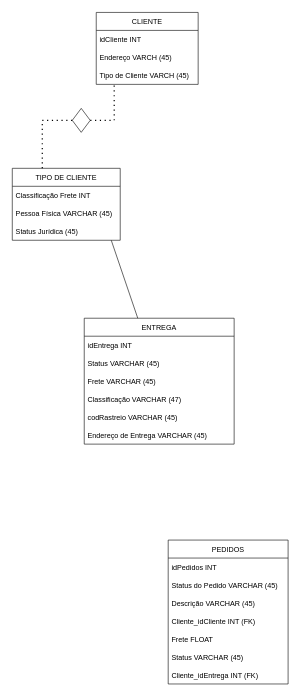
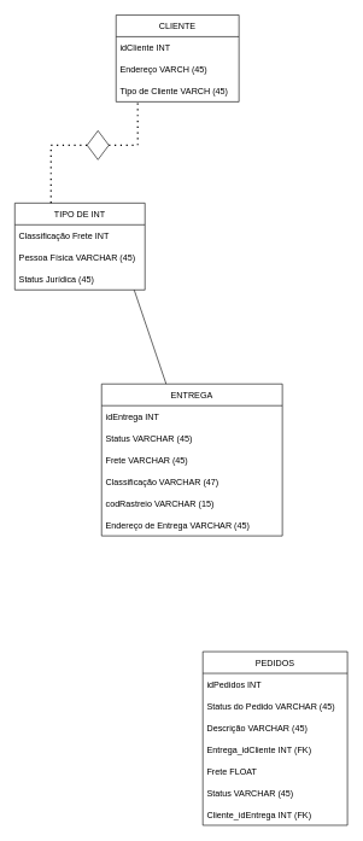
  <mxCell id="0" />
  <mxCell id="1" parent="0" />
  <mxCell id="2" value="CLIENTE" style="swimlane;fontStyle=0;childLayout=stackLayout;horizontal=1;startSize=30;horizontalStack=0;resizeParent=1;resizeParentMax=0;resizeLast=0;collapsible=1;marginBottom=0;" vertex="1" parent="1"><mxGeometry x="160" y="20" width="170" height="120" as="geometry" /></mxCell>
  <mxCell id="3" value="idCliente INT" style="text;strokeColor=none;fillColor=none;align=left;verticalAlign=middle;spacingLeft=4;spacingRight=4;overflow=hidden;points=[[0,0.5],[1,0.5]];portConstraint=eastwest;rotatable=0;" vertex="1" parent="2"><mxGeometry y="30" width="170" height="30" as="geometry" /></mxCell>
  <mxCell id="4" value="Endereço VARCH (45)" style="text;strokeColor=none;fillColor=none;align=left;verticalAlign=middle;spacingLeft=4;spacingRight=4;overflow=hidden;points=[[0,0.5],[1,0.5]];portConstraint=eastwest;rotatable=0;" vertex="1" parent="2"><mxGeometry y="60" width="170" height="30" as="geometry" /></mxCell>
  <mxCell id="5" value="Tipo de Cliente VARCH (45)" style="text;strokeColor=none;fillColor=none;align=left;verticalAlign=middle;spacingLeft=4;spacingRight=4;overflow=hidden;points=[[0,0.5],[1,0.5]];portConstraint=eastwest;rotatable=0;" vertex="1" parent="2"><mxGeometry y="90" width="170" height="30" as="geometry" /></mxCell>
- <mxCell id="6" value="TIPO DE CLIENTE" style="swimlane;fontStyle=0;childLayout=stackLayout;horizontal=1;startSize=30;horizontalStack=0;resizeParent=1;resizeParentMax=0;resizeLast=0;collapsible=1;marginBottom=0;" vertex="1" parent="1"><mxGeometry x="20" y="280" width="180" height="120" as="geometry" /></mxCell>
+ <mxCell id="6" value="TIPO DE INT" style="swimlane;fontStyle=0;childLayout=stackLayout;horizontal=1;startSize=30;horizontalStack=0;resizeParent=1;resizeParentMax=0;resizeLast=0;collapsible=1;marginBottom=0;" vertex="1" parent="1"><mxGeometry x="20" y="280" width="180" height="120" as="geometry" /></mxCell>
  <mxCell id="7" value="Classificação Frete INT" style="text;strokeColor=none;fillColor=none;align=left;verticalAlign=middle;spacingLeft=4;spacingRight=4;overflow=hidden;points=[[0,0.5],[1,0.5]];portConstraint=eastwest;rotatable=0;" vertex="1" parent="6"><mxGeometry y="30" width="180" height="30" as="geometry" /></mxCell>
  <mxCell id="8" value="Pessoa Física VARCHAR (45)" style="text;strokeColor=none;fillColor=none;align=left;verticalAlign=middle;spacingLeft=4;spacingRight=4;overflow=hidden;points=[[0,0.5],[1,0.5]];portConstraint=eastwest;rotatable=0;" vertex="1" parent="6"><mxGeometry y="60" width="180" height="30" as="geometry" /></mxCell>
  <mxCell id="9" value="Status Jurídica (45)" style="text;strokeColor=none;fillColor=none;align=left;verticalAlign=middle;spacingLeft=4;spacingRight=4;overflow=hidden;points=[[0,0.5],[1,0.5]];portConstraint=eastwest;rotatable=0;" vertex="1" parent="6"><mxGeometry y="90" width="180" height="30" as="geometry" /></mxCell>
  <mxCell id="10" value="" style="rhombus;whiteSpace=wrap;html=1;" vertex="1" parent="1"><mxGeometry x="120" y="180" width="30" height="40" as="geometry" /></mxCell>
  <mxCell id="11" value="" style="endArrow=none;dashed=1;html=1;dashPattern=1 3;strokeWidth=2;rounded=0;entryX=0.176;entryY=1.067;entryDx=0;entryDy=0;entryPerimeter=0;exitX=1;exitY=0.5;exitDx=0;exitDy=0;" edge="1" parent="1" source="10" target="5"><mxGeometry width="50" height="50" relative="1" as="geometry"><mxPoint x="190" y="210" as="sourcePoint" /><mxPoint x="360" y="130" as="targetPoint" /><Array as="points"><mxPoint x="190" y="200" /></Array></mxGeometry></mxCell>
  <mxCell id="12" value="" style="endArrow=none;dashed=1;html=1;dashPattern=1 3;strokeWidth=2;rounded=0;entryX=0;entryY=0.5;entryDx=0;entryDy=0;" edge="1" parent="1" target="10"><mxGeometry width="50" height="50" relative="1" as="geometry"><mxPoint x="70" y="280" as="sourcePoint" /><mxPoint x="360" y="130" as="targetPoint" /><Array as="points"><mxPoint x="70" y="200" /></Array></mxGeometry></mxCell>
  <mxCell id="13" value="ENTREGA" style="swimlane;fontStyle=0;childLayout=stackLayout;horizontal=1;startSize=30;horizontalStack=0;resizeParent=1;resizeParentMax=0;resizeLast=0;collapsible=1;marginBottom=0;" vertex="1" parent="1"><mxGeometry x="140" y="530" width="250" height="210" as="geometry"><mxRectangle x="30" y="440" width="100" height="30" as="alternateBounds" /></mxGeometry></mxCell>
  <mxCell id="14" value="idEntrega INT" style="text;strokeColor=none;fillColor=none;align=left;verticalAlign=middle;spacingLeft=4;spacingRight=4;overflow=hidden;points=[[0,0.5],[1,0.5]];portConstraint=eastwest;rotatable=0;" vertex="1" parent="13"><mxGeometry y="30" width="250" height="30" as="geometry" /></mxCell>
  <mxCell id="15" value="Status VARCHAR (45)" style="text;strokeColor=none;fillColor=none;align=left;verticalAlign=middle;spacingLeft=4;spacingRight=4;overflow=hidden;points=[[0,0.5],[1,0.5]];portConstraint=eastwest;rotatable=0;" vertex="1" parent="13"><mxGeometry y="60" width="250" height="30" as="geometry" /></mxCell>
  <mxCell id="16" value="Frete VARCHAR (45)" style="text;strokeColor=none;fillColor=none;align=left;verticalAlign=middle;spacingLeft=4;spacingRight=4;overflow=hidden;points=[[0,0.5],[1,0.5]];portConstraint=eastwest;rotatable=0;" vertex="1" parent="13"><mxGeometry y="90" width="250" height="30" as="geometry" /></mxCell>
  <mxCell id="17" value="Classificação VARCHAR (47)" style="text;strokeColor=none;fillColor=none;align=left;verticalAlign=middle;spacingLeft=4;spacingRight=4;overflow=hidden;points=[[0,0.5],[1,0.5]];portConstraint=eastwest;rotatable=0;" vertex="1" parent="13"><mxGeometry y="120" width="250" height="30" as="geometry" /></mxCell>
- <mxCell id="18" value="codRastreio VARCHAR (45)" style="text;strokeColor=none;fillColor=none;align=left;verticalAlign=middle;spacingLeft=4;spacingRight=4;overflow=hidden;points=[[0,0.5],[1,0.5]];portConstraint=eastwest;rotatable=0;" vertex="1" parent="13"><mxGeometry y="150" width="250" height="30" as="geometry" /></mxCell>
+ <mxCell id="18" value="codRastreio VARCHAR (15)" style="text;strokeColor=none;fillColor=none;align=left;verticalAlign=middle;spacingLeft=4;spacingRight=4;overflow=hidden;points=[[0,0.5],[1,0.5]];portConstraint=eastwest;rotatable=0;" vertex="1" parent="13"><mxGeometry y="150" width="250" height="30" as="geometry" /></mxCell>
  <mxCell id="19" value="Endereço de Entrega VARCHAR (45)" style="text;strokeColor=none;fillColor=none;align=left;verticalAlign=middle;spacingLeft=4;spacingRight=4;overflow=hidden;points=[[0,0.5],[1,0.5]];portConstraint=eastwest;rotatable=0;" vertex="1" parent="13"><mxGeometry y="180" width="250" height="30" as="geometry" /></mxCell>
  <mxCell id="20" value="PEDIDOS" style="swimlane;fontStyle=0;childLayout=stackLayout;horizontal=1;startSize=30;horizontalStack=0;resizeParent=1;resizeParentMax=0;resizeLast=0;collapsible=1;marginBottom=0;strokeColor=default;fontFamily=Helvetica;fontSize=12;fontColor=default;fillColor=default;" vertex="1" parent="1"><mxGeometry x="280" y="900" width="200" height="240" as="geometry" /></mxCell>
  <mxCell id="21" value="idPedidos INT" style="text;strokeColor=none;fillColor=none;align=left;verticalAlign=middle;spacingLeft=4;spacingRight=4;overflow=hidden;points=[[0,0.5],[1,0.5]];portConstraint=eastwest;rotatable=0;fontFamily=Helvetica;fontSize=12;fontColor=default;startSize=30;" vertex="1" parent="20"><mxGeometry y="30" width="200" height="30" as="geometry" /></mxCell>
  <mxCell id="22" value="Status do Pedido VARCHAR (45)" style="text;strokeColor=none;fillColor=none;align=left;verticalAlign=middle;spacingLeft=4;spacingRight=4;overflow=hidden;points=[[0,0.5],[1,0.5]];portConstraint=eastwest;rotatable=0;fontFamily=Helvetica;fontSize=12;fontColor=default;startSize=30;" vertex="1" parent="20"><mxGeometry y="60" width="200" height="30" as="geometry" /></mxCell>
  <mxCell id="23" value="Descrição VARCHAR (45)" style="text;strokeColor=none;fillColor=none;align=left;verticalAlign=middle;spacingLeft=4;spacingRight=4;overflow=hidden;points=[[0,0.5],[1,0.5]];portConstraint=eastwest;rotatable=0;fontFamily=Helvetica;fontSize=12;fontColor=default;startSize=30;" vertex="1" parent="20"><mxGeometry y="90" width="200" height="30" as="geometry" /></mxCell>
- <mxCell id="24" value="Cliente_idCliente INT (FK)" style="text;strokeColor=none;fillColor=none;align=left;verticalAlign=middle;spacingLeft=4;spacingRight=4;overflow=hidden;points=[[0,0.5],[1,0.5]];portConstraint=eastwest;rotatable=0;fontFamily=Helvetica;fontSize=12;fontColor=default;startSize=30;" vertex="1" parent="20"><mxGeometry y="120" width="200" height="30" as="geometry" /></mxCell>
+ <mxCell id="24" value="Entrega_idCliente INT (FK)" style="text;strokeColor=none;fillColor=none;align=left;verticalAlign=middle;spacingLeft=4;spacingRight=4;overflow=hidden;points=[[0,0.5],[1,0.5]];portConstraint=eastwest;rotatable=0;fontFamily=Helvetica;fontSize=12;fontColor=default;startSize=30;" vertex="1" parent="20"><mxGeometry y="120" width="200" height="30" as="geometry" /></mxCell>
  <mxCell id="25" value="Frete FLOAT" style="text;strokeColor=none;fillColor=none;align=left;verticalAlign=middle;spacingLeft=4;spacingRight=4;overflow=hidden;points=[[0,0.5],[1,0.5]];portConstraint=eastwest;rotatable=0;fontFamily=Helvetica;fontSize=12;fontColor=default;startSize=30;" vertex="1" parent="20"><mxGeometry y="150" width="200" height="30" as="geometry" /></mxCell>
  <mxCell id="26" value="Status VARCHAR (45)" style="text;strokeColor=none;fillColor=none;align=left;verticalAlign=middle;spacingLeft=4;spacingRight=4;overflow=hidden;points=[[0,0.5],[1,0.5]];portConstraint=eastwest;rotatable=0;fontFamily=Helvetica;fontSize=12;fontColor=default;startSize=30;" vertex="1" parent="20"><mxGeometry y="180" width="200" height="30" as="geometry" /></mxCell>
  <mxCell id="27" value="Cliente_idEntrega INT (FK)" style="text;strokeColor=none;fillColor=none;align=left;verticalAlign=middle;spacingLeft=4;spacingRight=4;overflow=hidden;points=[[0,0.5],[1,0.5]];portConstraint=eastwest;rotatable=0;fontFamily=Helvetica;fontSize=12;fontColor=default;startSize=30;" vertex="1" parent="20"><mxGeometry y="210" width="200" height="30" as="geometry" /></mxCell>
  <mxCell id="28" value="" style="endArrow=none;html=1;rounded=0;fontFamily=Helvetica;fontSize=12;fontColor=default;startSize=30;entryX=0.917;entryY=1;entryDx=0;entryDy=0;entryPerimeter=0;" edge="1" parent="1" source="13" target="9"><mxGeometry width="50" height="50" relative="1" as="geometry"><mxPoint x="300" y="470" as="sourcePoint" /><mxPoint x="350" y="420" as="targetPoint" /></mxGeometry></mxCell>
